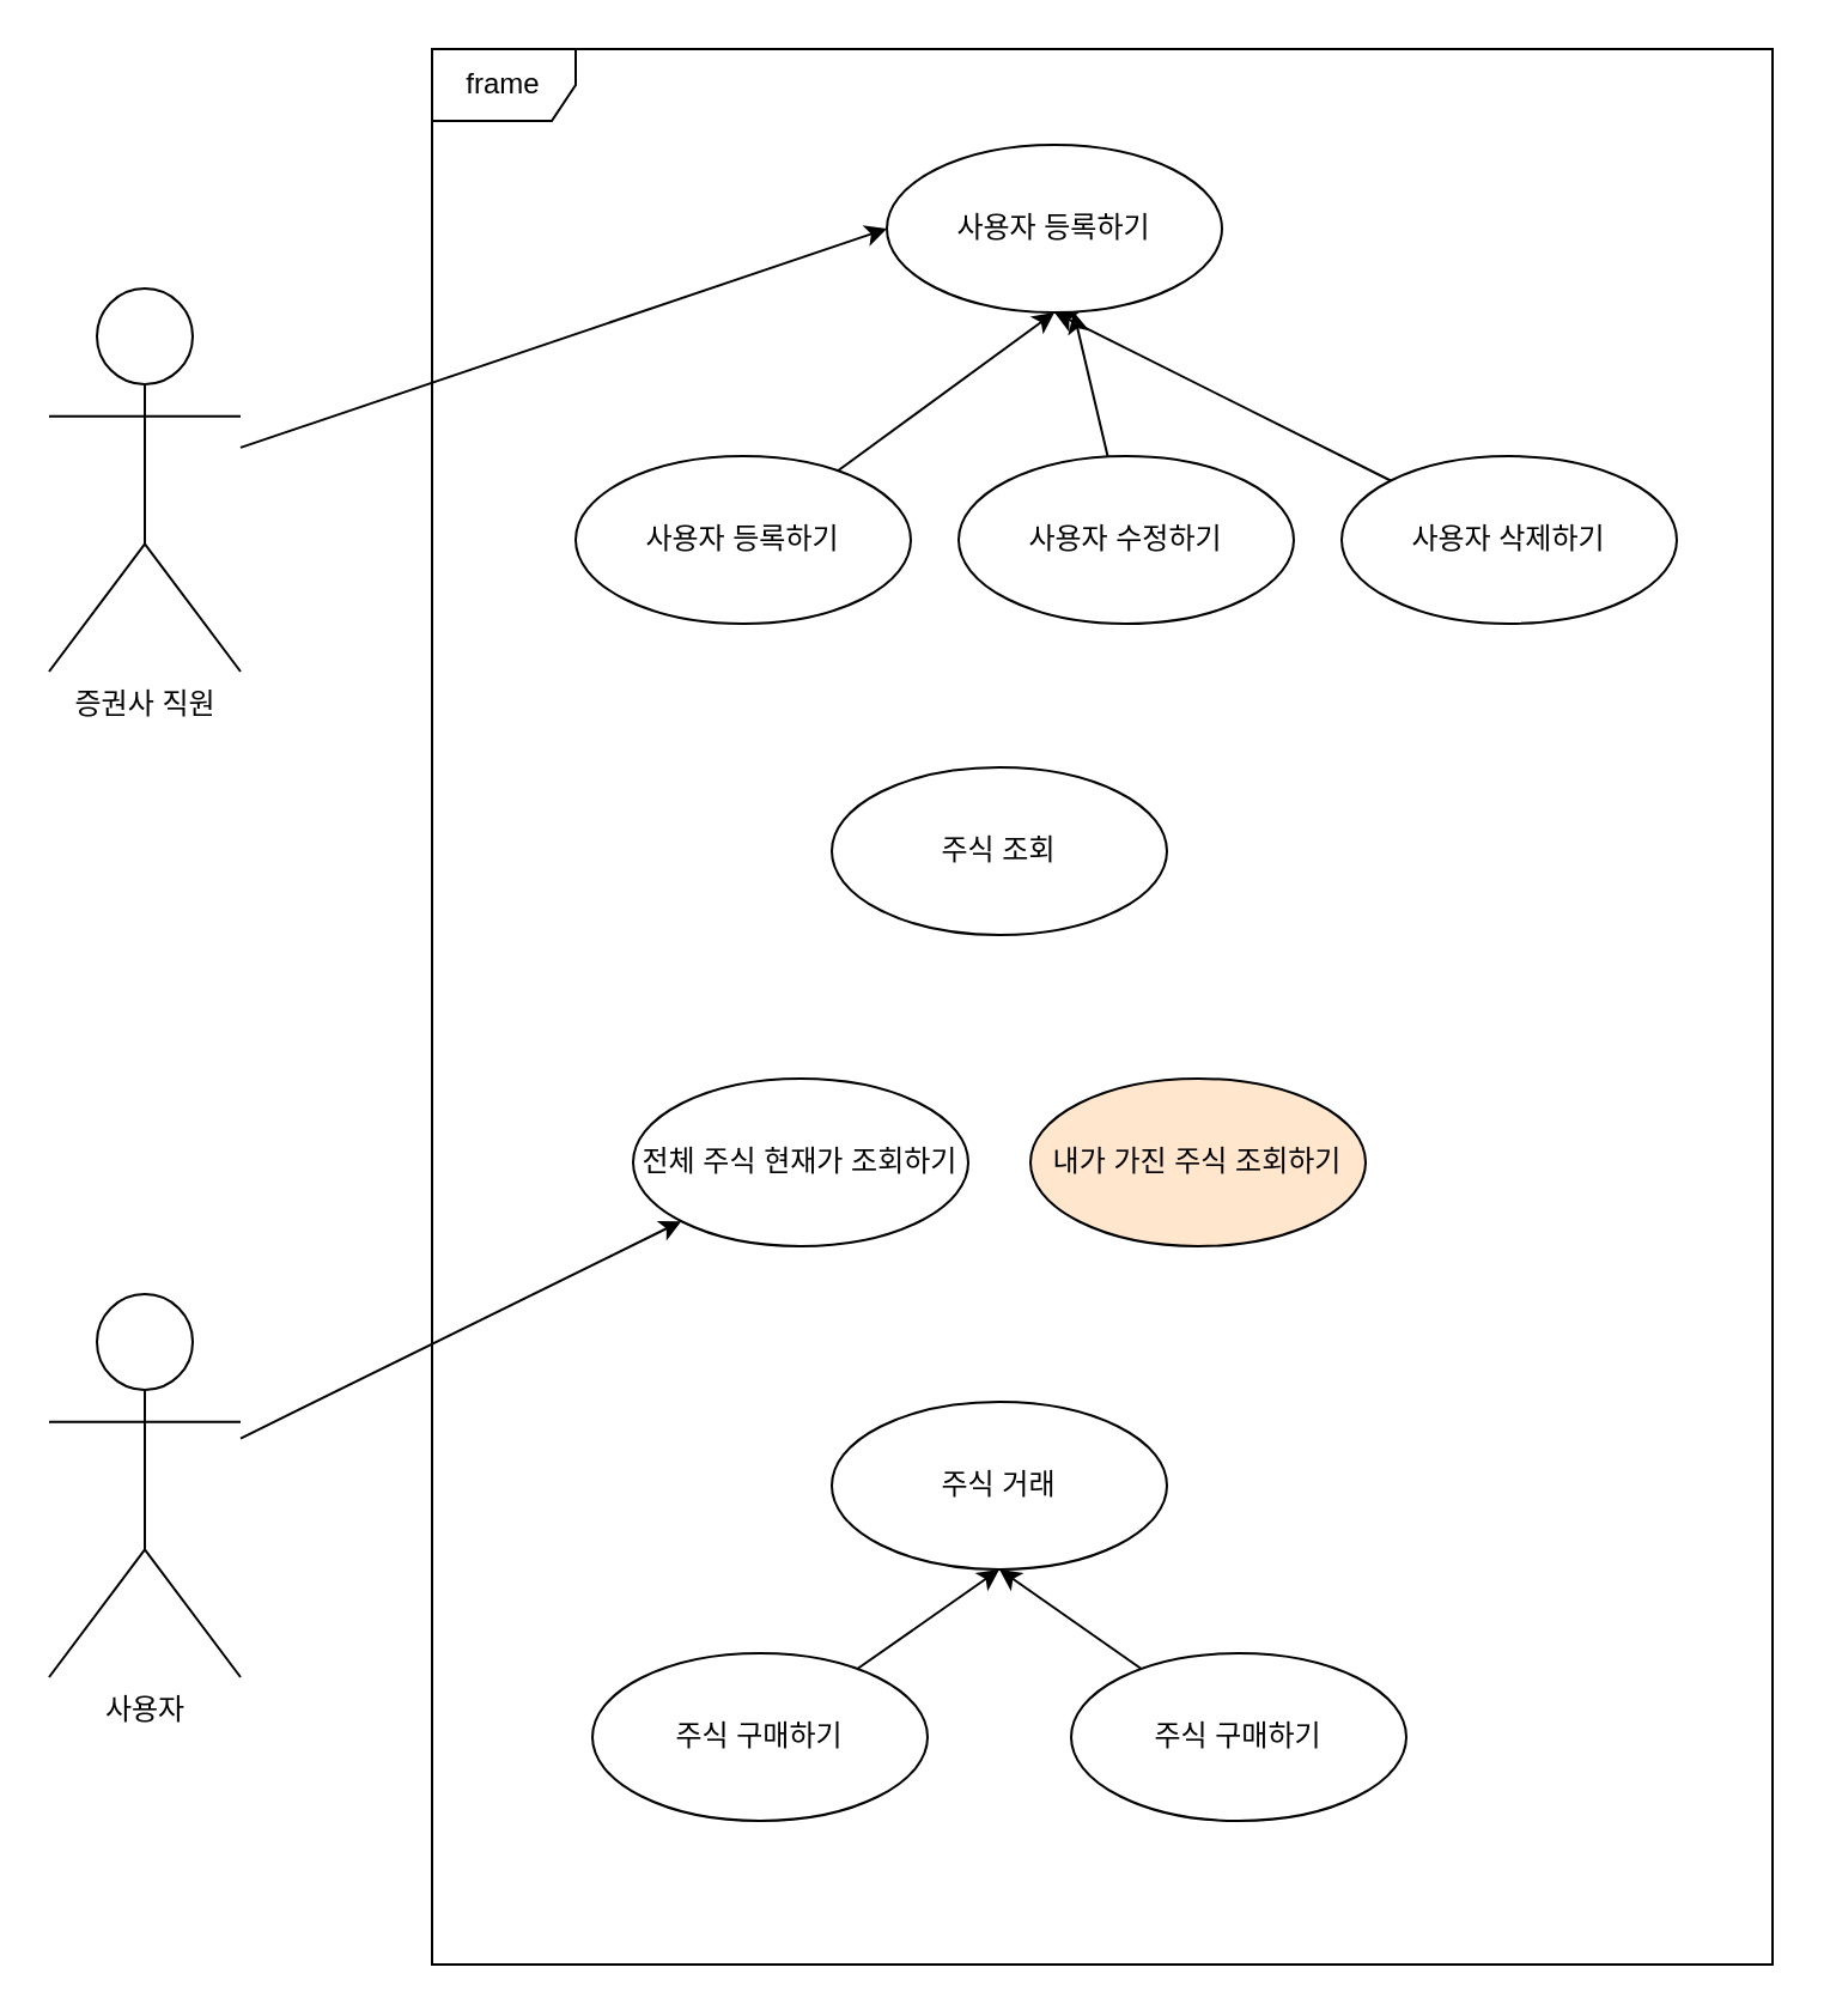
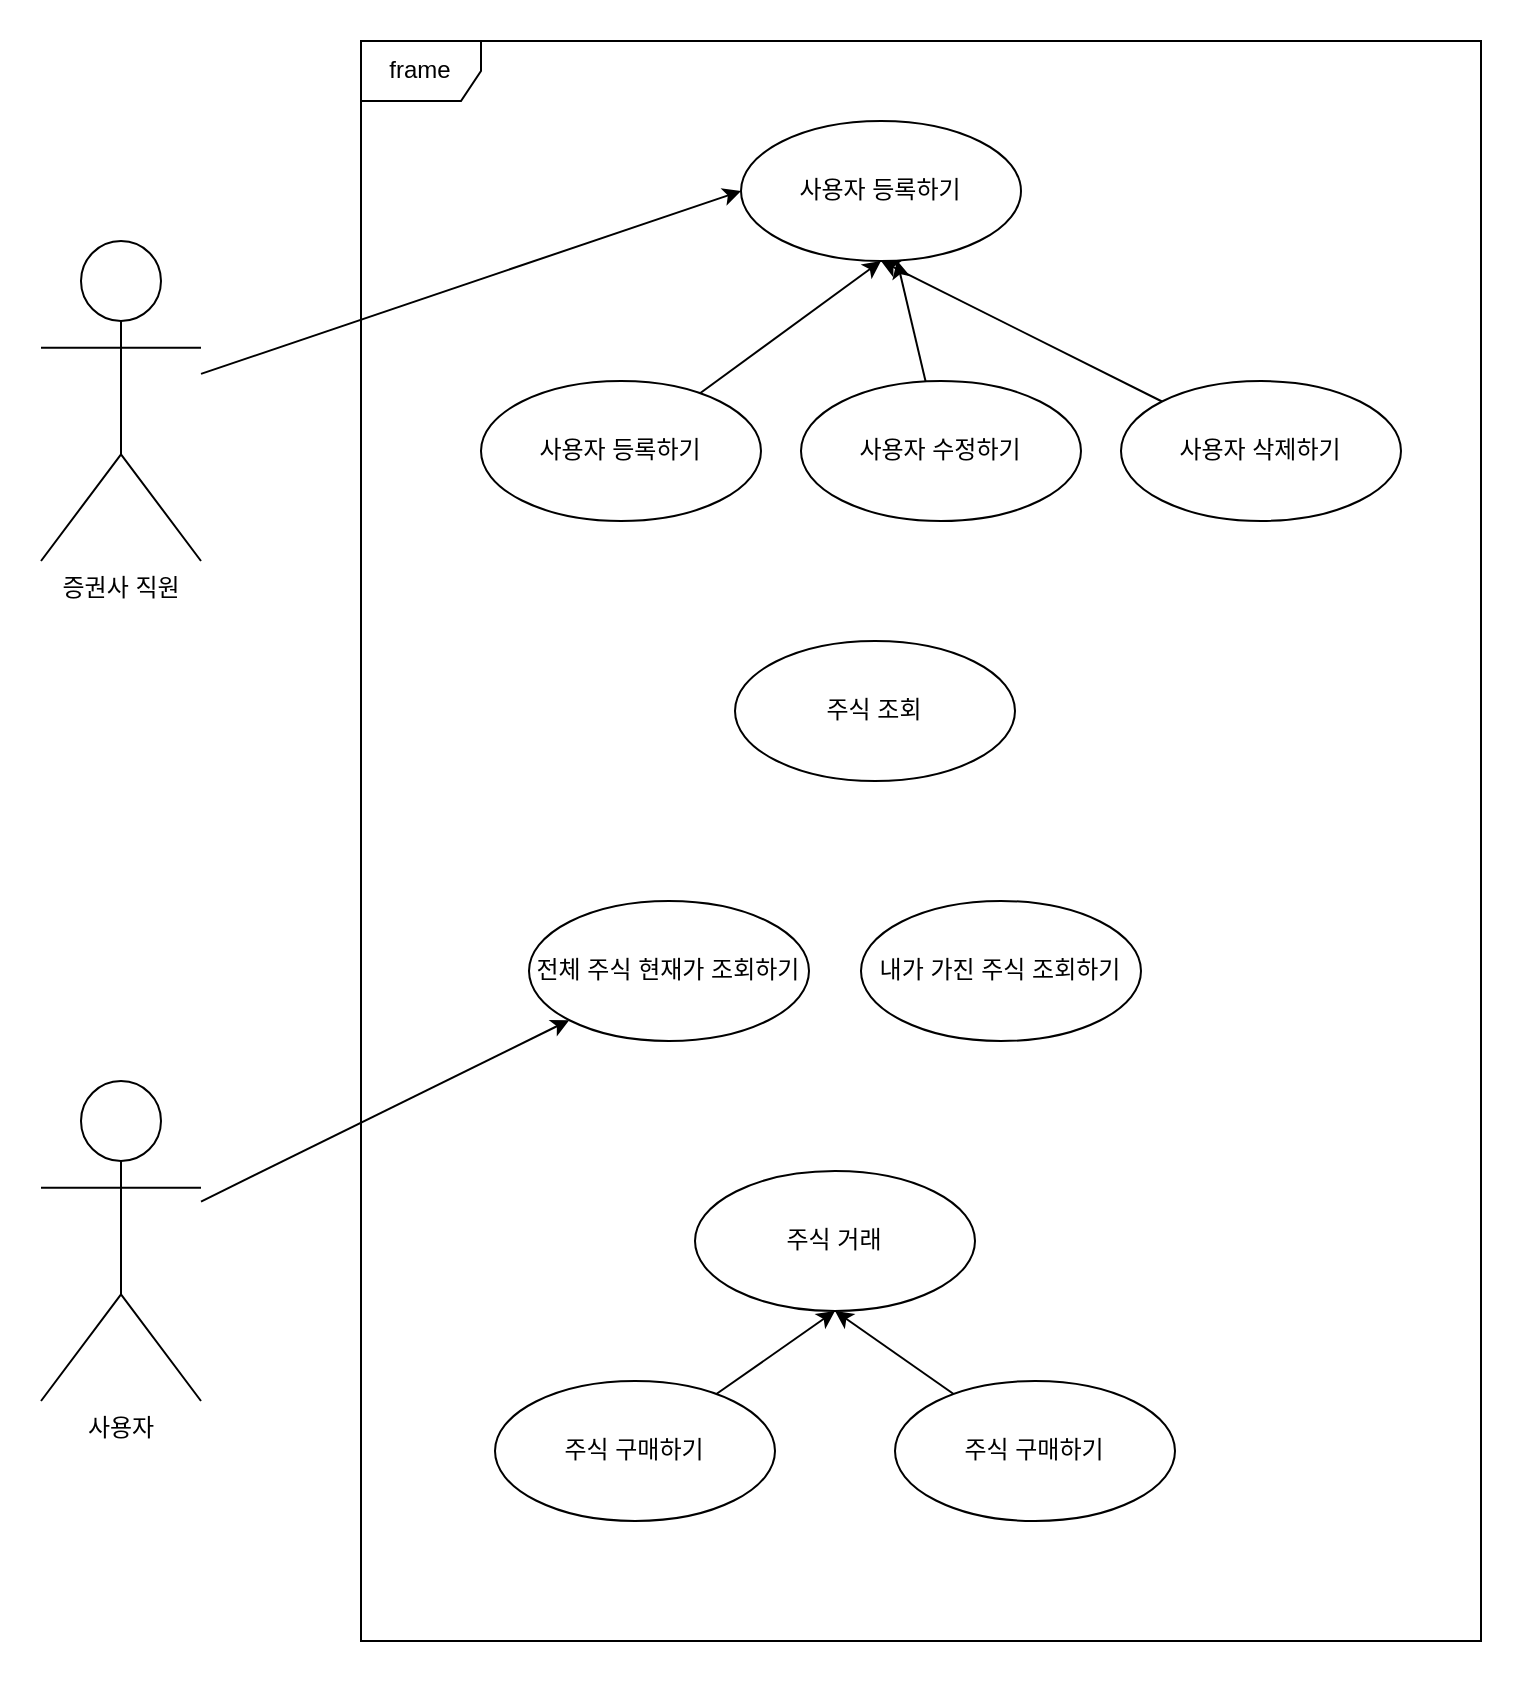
  <mxCell id="0" />
  <mxCell id="1" parent="0" />
  <mxCell id="2" style="rounded=0;orthogonalLoop=1;jettySize=auto;html=1;entryX=0;entryY=0.5;entryDx=0;entryDy=0;" edge="1" parent="1" source="3" target="5"><mxGeometry relative="1" as="geometry" /></mxCell>
  <mxCell id="3" value="증권사 직원" style="shape=umlActor;verticalLabelPosition=bottom;verticalAlign=top;html=1;outlineConnect=0;" vertex="1" parent="1"><mxGeometry x="20" y="120" width="80" height="160" as="geometry" /></mxCell>
  <mxCell id="4" value="frame" style="shape=umlFrame;whiteSpace=wrap;html=1;pointerEvents=0;" vertex="1" parent="1"><mxGeometry x="180" y="20" width="560" height="800" as="geometry" /></mxCell>
  <mxCell id="5" value="사용자 등록하기" style="ellipse;whiteSpace=wrap;html=1;" vertex="1" parent="1"><mxGeometry x="370" y="60" width="140" height="70" as="geometry" /></mxCell>
  <mxCell id="6" style="rounded=0;orthogonalLoop=1;jettySize=auto;html=1;entryX=0.5;entryY=1;entryDx=0;entryDy=0;" edge="1" parent="1" source="7" target="5"><mxGeometry relative="1" as="geometry" /></mxCell>
  <mxCell id="7" value="사용자 삭제하기" style="ellipse;whiteSpace=wrap;html=1;" vertex="1" parent="1"><mxGeometry x="560" y="190" width="140" height="70" as="geometry" /></mxCell>
  <mxCell id="8" value="" style="rounded=0;orthogonalLoop=1;jettySize=auto;html=1;" edge="1" parent="1" source="9" target="5"><mxGeometry relative="1" as="geometry" /></mxCell>
  <mxCell id="9" value="사용자 수정하기" style="ellipse;whiteSpace=wrap;html=1;" vertex="1" parent="1"><mxGeometry x="400" y="190" width="140" height="70" as="geometry" /></mxCell>
  <mxCell id="10" value="주식 거래" style="ellipse;whiteSpace=wrap;html=1;" vertex="1" parent="1"><mxGeometry x="347" y="585" width="140" height="70" as="geometry" /></mxCell>
- <mxCell id="11" value="주식 조회" style="ellipse;whiteSpace=wrap;html=1;" vertex="1" parent="1"><mxGeometry x="347" y="320" width="140" height="70" as="geometry" /></mxCell>
+ <mxCell id="11" value="주식 조회" style="ellipse;whiteSpace=wrap;html=1;" vertex="1" parent="1"><mxGeometry x="367" y="320" width="140" height="70" as="geometry" /></mxCell>
  <mxCell id="12" style="rounded=0;orthogonalLoop=1;jettySize=auto;html=1;" edge="1" parent="1" source="13" target="18"><mxGeometry relative="1" as="geometry" /></mxCell>
  <mxCell id="13" value="사용자" style="shape=umlActor;verticalLabelPosition=bottom;verticalAlign=top;html=1;outlineConnect=0;" vertex="1" parent="1"><mxGeometry x="20" y="540" width="80" height="160" as="geometry" /></mxCell>
  <mxCell id="14" style="rounded=0;orthogonalLoop=1;jettySize=auto;html=1;entryX=0.5;entryY=1;entryDx=0;entryDy=0;" edge="1" parent="1" source="15" target="10"><mxGeometry relative="1" as="geometry" /></mxCell>
  <mxCell id="15" value="주식 구매하기" style="ellipse;whiteSpace=wrap;html=1;" vertex="1" parent="1"><mxGeometry x="247" y="690" width="140" height="70" as="geometry" /></mxCell>
  <mxCell id="16" style="rounded=0;orthogonalLoop=1;jettySize=auto;html=1;entryX=0.5;entryY=1;entryDx=0;entryDy=0;" edge="1" parent="1" source="17" target="10"><mxGeometry relative="1" as="geometry" /></mxCell>
  <mxCell id="17" value="주식 구매하기" style="ellipse;whiteSpace=wrap;html=1;" vertex="1" parent="1"><mxGeometry x="447" y="690" width="140" height="70" as="geometry" /></mxCell>
  <mxCell id="18" value="전체 주식 현재가 조회하기" style="ellipse;whiteSpace=wrap;html=1;" vertex="1" parent="1"><mxGeometry x="264" y="450" width="140" height="70" as="geometry" /></mxCell>
- <mxCell id="19" value="내가 가진 주식 조회하기" style="ellipse;whiteSpace=wrap;html=1;fillColor=#ffe6cc;" vertex="1" parent="1"><mxGeometry x="430" y="450" width="140" height="70" as="geometry" /></mxCell>
+ <mxCell id="19" value="내가 가진 주식 조회하기" style="ellipse;whiteSpace=wrap;html=1;" vertex="1" parent="1"><mxGeometry x="430" y="450" width="140" height="70" as="geometry" /></mxCell>
  <mxCell id="20" style="rounded=0;orthogonalLoop=1;jettySize=auto;html=1;entryX=0.5;entryY=1;entryDx=0;entryDy=0;" edge="1" parent="1" source="21" target="5"><mxGeometry relative="1" as="geometry" /></mxCell>
  <mxCell id="21" value="사용자 등록하기" style="ellipse;whiteSpace=wrap;html=1;" vertex="1" parent="1"><mxGeometry x="240" y="190" width="140" height="70" as="geometry" /></mxCell>
